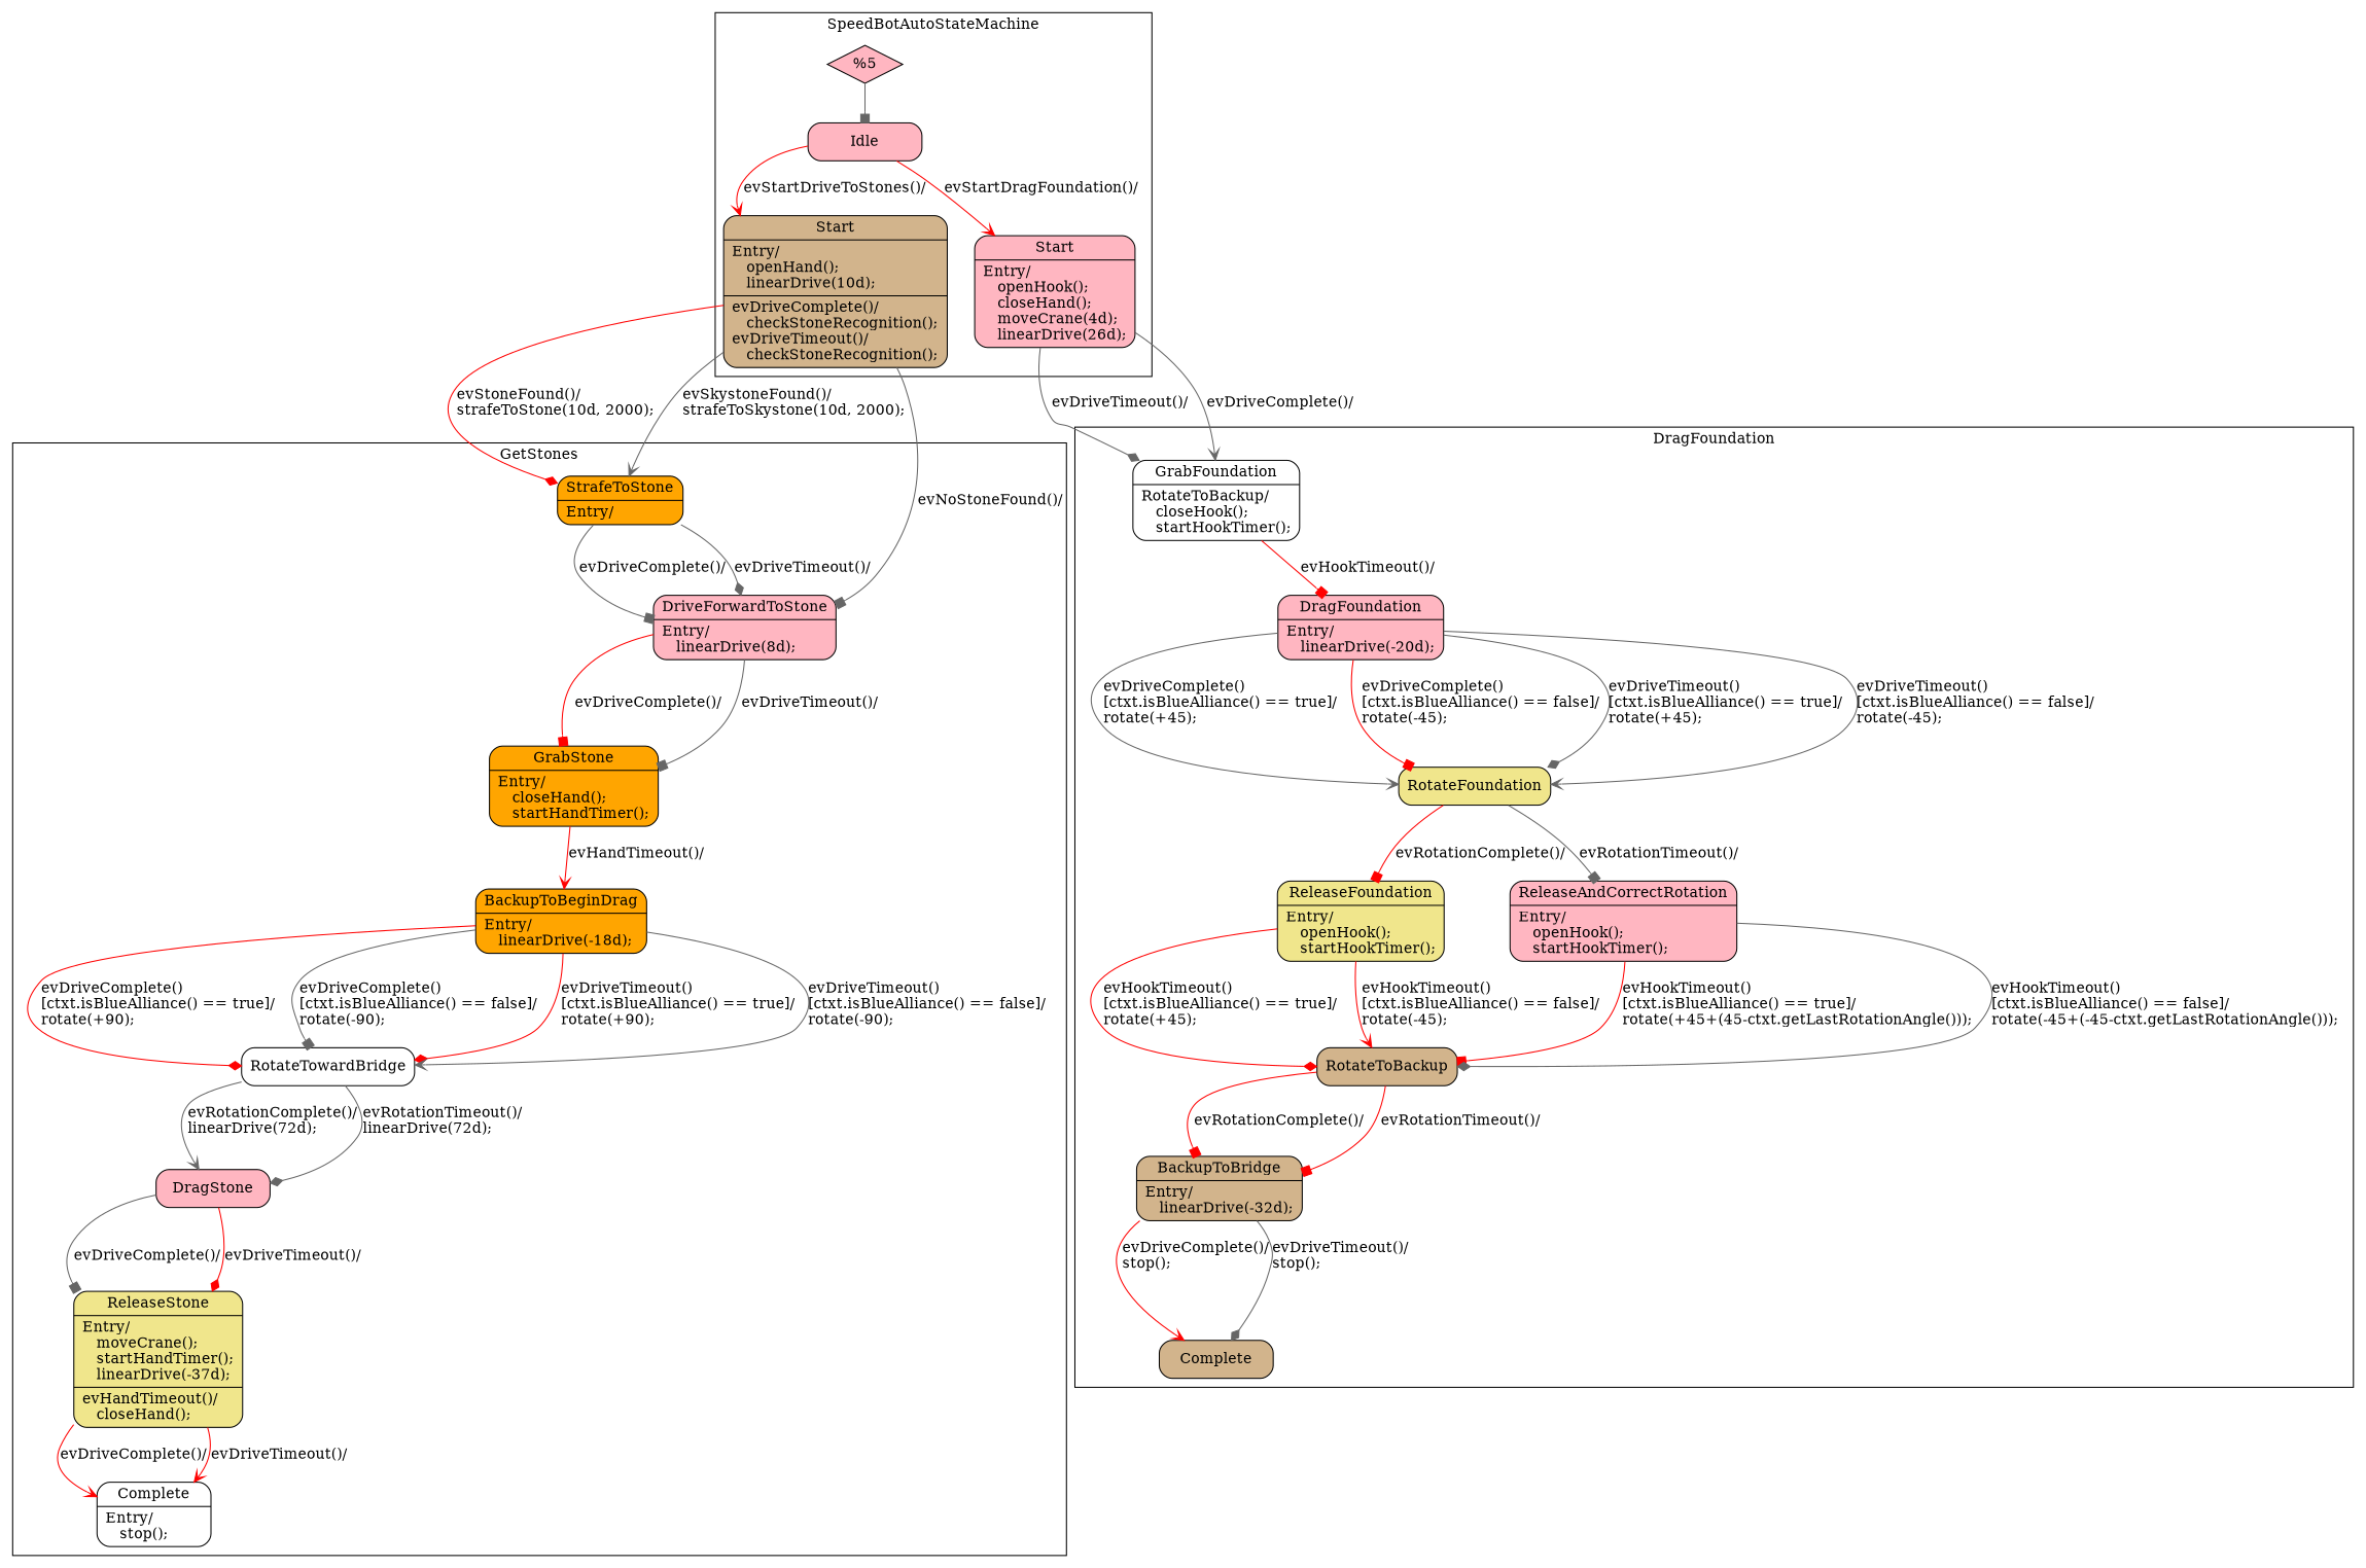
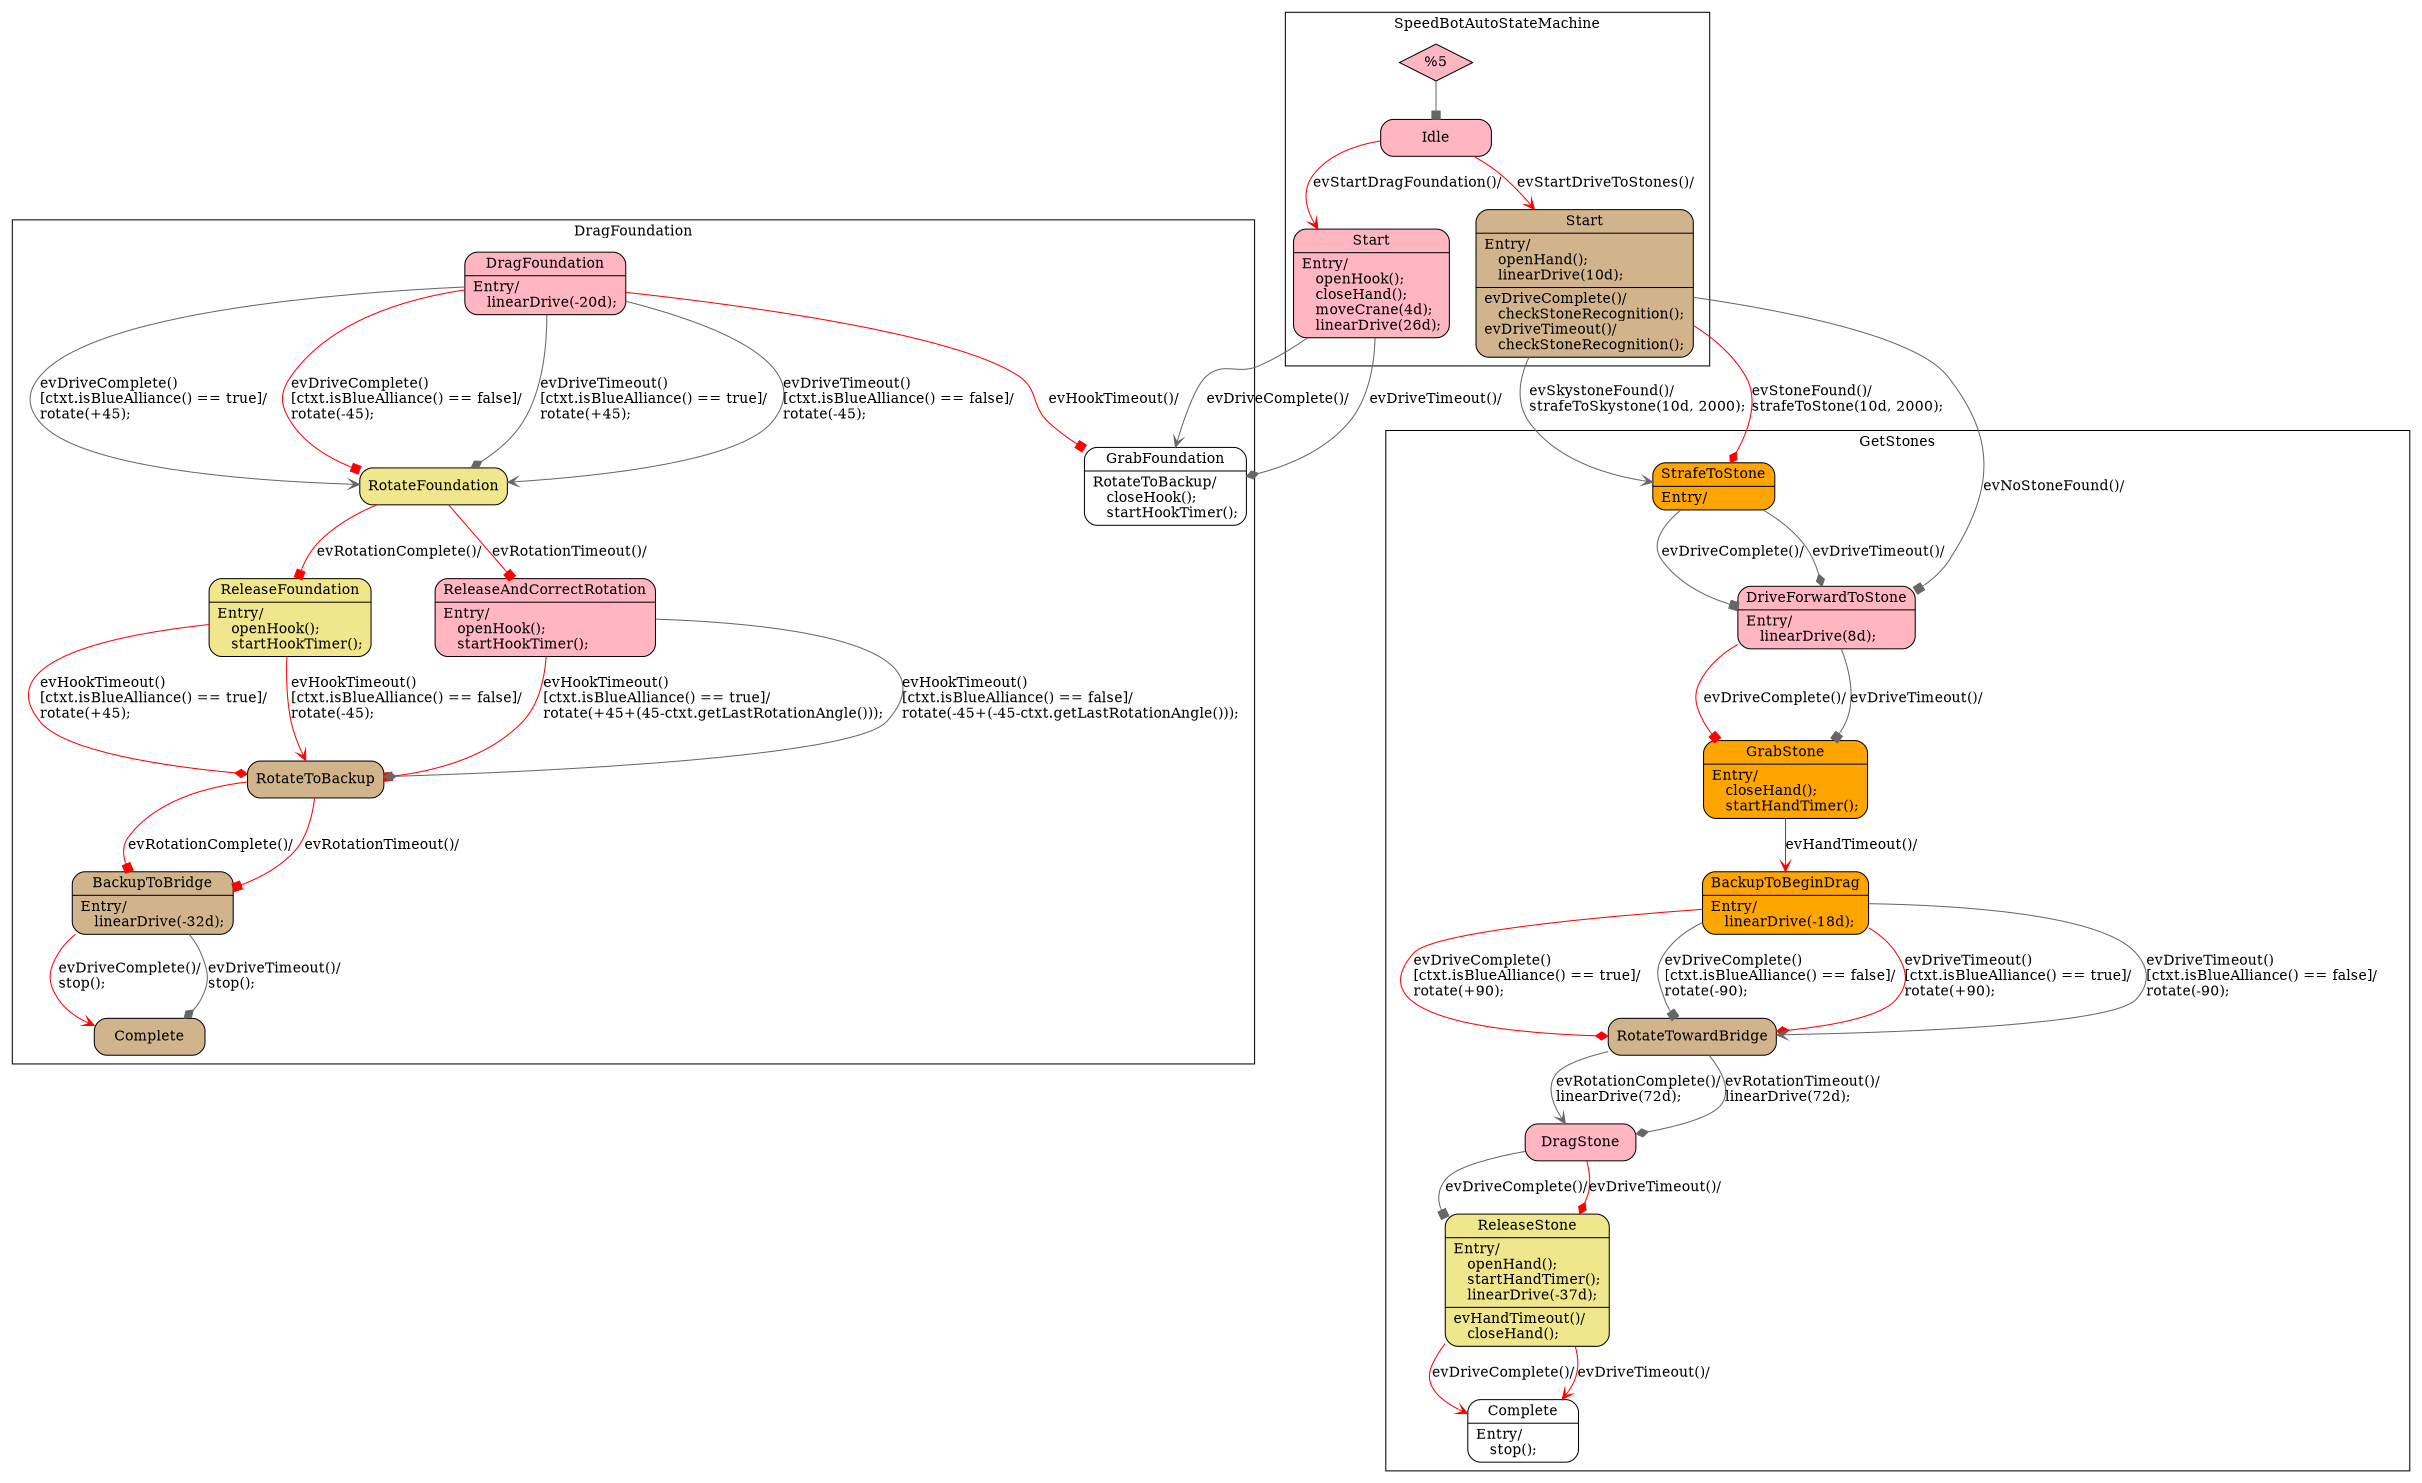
  digraph {
    node [fillcolor=lightpink shape=Mrecord style=filled]
    edge [arrowhead=box color=red]
    n1 [label="{Idle}" width=1.5]
    n2 [fillcolor=tan label="{Start|Entry/\l&nbsp;&nbsp;&nbsp;openHand();\l&nbsp;&nbsp;&nbsp;linearDrive(10d);\l|evDriveComplete()/\l&nbsp;&nbsp;&nbsp;checkStoneRecognition();\levDriveTimeout()/\l&nbsp;&nbsp;&nbsp;checkStoneRecognition();\l}" width=1.5]
    n3 [label="{Start|Entry/\l&nbsp;&nbsp;&nbsp;openHook();\l&nbsp;&nbsp;&nbsp;closeHand();\l&nbsp;&nbsp;&nbsp;moveCrane(4d);\l&nbsp;&nbsp;&nbsp;linearDrive(26d);\l}" width=1.5]
    "%5" [shape=diamond width=0.25]
    n5 [fillcolor=orange label="{StrafeToStone|Entry/\l}" width=1.5]
    n6 [label="{DriveForwardToStone|Entry/\l&nbsp;&nbsp;&nbsp;linearDrive(8d);\l}" width=1.5]
    n7 [fillcolor=orange label="{GrabStone|Entry/\l&nbsp;&nbsp;&nbsp;closeHand();\l&nbsp;&nbsp;&nbsp;startHandTimer();\l}" width=1.5]
    n8 [fillcolor=orange label="{BackupToBeginDrag|Entry/\l&nbsp;&nbsp;&nbsp;linearDrive(-18d);\l}" width=1.5]
-   n9 [fillcolor=white label="{RotateTowardBridge}" width=1.5]
+   n9 [fillcolor=tan label="{RotateTowardBridge}" width=1.5]
    n10 [label="{DragStone}" width=1.5]
-   n11 [fillcolor=khaki label="{ReleaseStone|Entry/\l&nbsp;&nbsp;&nbsp;moveCrane();\l&nbsp;&nbsp;&nbsp;startHandTimer();\l&nbsp;&nbsp;&nbsp;linearDrive(-37d);\l|evHandTimeout()/\l&nbsp;&nbsp;&nbsp;closeHand();\l}" width=1.5]
+   n11 [fillcolor=khaki label="{ReleaseStone|Entry/\l&nbsp;&nbsp;&nbsp;openHand();\l&nbsp;&nbsp;&nbsp;startHandTimer();\l&nbsp;&nbsp;&nbsp;linearDrive(-37d);\l|evHandTimeout()/\l&nbsp;&nbsp;&nbsp;closeHand();\l}" width=1.5]
    n12 [fillcolor=white label="{Complete|Entry/\l&nbsp;&nbsp;&nbsp;stop();\l}" width=1.5]
    n13 [fillcolor=white label="{GrabFoundation|RotateToBackup/\l&nbsp;&nbsp;&nbsp;closeHook();\l&nbsp;&nbsp;&nbsp;startHookTimer();\l}" width=1.5]
    n14 [label="{DragFoundation|Entry/\l&nbsp;&nbsp;&nbsp;linearDrive(-20d);\l}" width=1.5]
    n15 [fillcolor=khaki label="{RotateFoundation}" width=1.5]
    n16 [fillcolor=khaki label="{ReleaseFoundation|Entry/\l&nbsp;&nbsp;&nbsp;openHook();\l&nbsp;&nbsp;&nbsp;startHookTimer();\l}" width=1.5]
    n17 [label="{ReleaseAndCorrectRotation|Entry/\l&nbsp;&nbsp;&nbsp;openHook();\l&nbsp;&nbsp;&nbsp;startHookTimer();\l}" width=1.5]
    n18 [fillcolor=tan label="{RotateToBackup}" width=1.5]
    n19 [fillcolor=tan label="{BackupToBridge|Entry/\l&nbsp;&nbsp;&nbsp;linearDrive(-32d);\l}" width=1.5]
    n20 [fillcolor=tan label="{Complete}" width=1.5]
    subgraph cluster_1 {
      label=SpeedBotAutoStateMachine
      n1
      n2
      n3
      "%5"
    }
    subgraph cluster_2 {
      label=GetStones
      n5
      n6
      n7
      n8
      n9
      n10
      n11
      n12
    }
    subgraph cluster_3 {
      label=DragFoundation
      n13
      n14
      n15
      n16
      n17
      n18
      n19
      n20
    }
    n1 -> n2 [arrowhead=vee label="evStartDriveToStones()/\l"]
    n1 -> n3 [arrowhead=vee label="evStartDragFoundation()/\l"]
    n2 -> n5 [arrowhead=vee color=gray40 label="evSkystoneFound()/\lstrafeToSkystone(10d, 2000);\l"]
    n2 -> n5 [arrowhead=diamond label="evStoneFound()/\lstrafeToStone(10d, 2000);\l"]
    n2 -> n6 [color=gray40 label="evNoStoneFound()/\l"]
    n3 -> n13 [arrowhead=vee color=gray40 label="evDriveComplete()/\l"]
    n3 -> n13 [arrowhead=diamond color=gray40 label="evDriveTimeout()/\l"]
    "%5" -> n1 [color=gray40]
    n5 -> n6 [color=gray40 label="evDriveComplete()/\l"]
    n5 -> n6 [arrowhead=diamond color=gray40 label="evDriveTimeout()/\l"]
    n6 -> n7 [label="evDriveComplete()/\l"]
    n6 -> n7 [color=gray40 label="evDriveTimeout()/\l"]
    n7 -> n8 [arrowhead=vee label="evHandTimeout()/\l"]
    n8 -> n9 [arrowhead=diamond label="evDriveComplete()\l\[ctxt.isBlueAlliance() == true\]/\lrotate(+90);\l"]
    n8 -> n9 [color=gray40 label="evDriveComplete()\l\[ctxt.isBlueAlliance() == false\]/\lrotate(-90);\l"]
    n8 -> n9 [arrowhead=diamond label="evDriveTimeout()\l\[ctxt.isBlueAlliance() == true\]/\lrotate(+90);\l"]
    n8 -> n9 [arrowhead=vee color=gray40 label="evDriveTimeout()\l\[ctxt.isBlueAlliance() == false\]/\lrotate(-90);\l"]
    n9 -> n10 [arrowhead=vee color=gray40 label="evRotationComplete()/\llinearDrive(72d);\l"]
    n9 -> n10 [arrowhead=diamond color=gray40 label="evRotationTimeout()/\llinearDrive(72d);\l"]
    n10 -> n11 [color=gray40 label="evDriveComplete()/\l"]
    n10 -> n11 [arrowhead=diamond label="evDriveTimeout()/\l"]
    n11 -> n12 [arrowhead=vee label="evDriveComplete()/\l"]
    n11 -> n12 [arrowhead=vee label="evDriveTimeout()/\l"]
-   n13 -> n14 [label="evHookTimeout()/\l"]
+   n14 -> n13 [label="evHookTimeout()/\l"]
    n14 -> n15 [arrowhead=vee color=gray40 label="evDriveComplete()\l\[ctxt.isBlueAlliance() == true\]/\lrotate(+45);\l"]
    n14 -> n15 [label="evDriveComplete()\l\[ctxt.isBlueAlliance() == false\]/\lrotate(-45);\l"]
    n14 -> n15 [arrowhead=diamond color=gray40 label="evDriveTimeout()\l\[ctxt.isBlueAlliance() == true\]/\lrotate(+45);\l"]
    n14 -> n15 [arrowhead=vee color=gray40 label="evDriveTimeout()\l\[ctxt.isBlueAlliance() == false\]/\lrotate(-45);\l"]
    n15 -> n16 [label="evRotationComplete()/\l"]
-   n15 -> n17 [color=gray40 label="evRotationTimeout()/\l"]
+   n15 -> n17 [label="evRotationTimeout()/\l"]
    n16 -> n18 [arrowhead=diamond label="evHookTimeout()\l\[ctxt.isBlueAlliance() == true\]/\lrotate(+45);\l"]
    n16 -> n18 [arrowhead=vee label="evHookTimeout()\l\[ctxt.isBlueAlliance() == false\]/\lrotate(-45);\l"]
    n17 -> n18 [label="evHookTimeout()\l\[ctxt.isBlueAlliance() == true\]/\lrotate(+45+(45-ctxt.getLastRotationAngle()));\l"]
    n17 -> n18 [arrowhead=diamond color=gray40 label="evHookTimeout()\l\[ctxt.isBlueAlliance() == false\]/\lrotate(-45+(-45-ctxt.getLastRotationAngle()));\l"]
    n18 -> n19 [label="evRotationComplete()/\l"]
    n18 -> n19 [label="evRotationTimeout()/\l"]
    n19 -> n20 [arrowhead=vee label="evDriveComplete()/\lstop();\l"]
    n19 -> n20 [arrowhead=diamond color=gray40 label="evDriveTimeout()/\lstop();\l"]
  }
